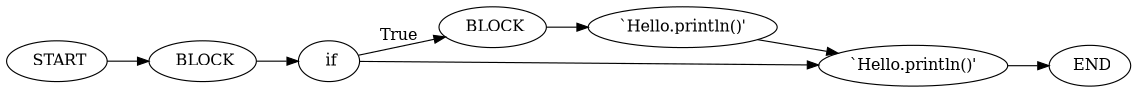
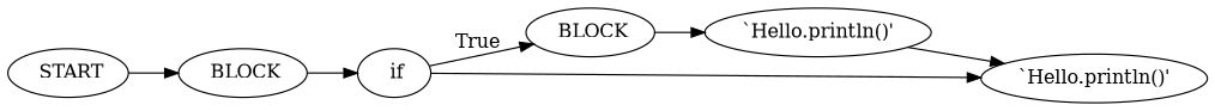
  digraph {
    rankdir=LR
    edge [color=black]
    n1 [label=" START"]
    n2 [label=" BLOCK"]
    n3 [label=" if"]
    n4 [label=" BLOCK"]
    n5 [label="`Hello.println()'"]
    n6 [label="`Hello.println()'"]
-   n7 [label=" END"]
    n1 -> n2
    n2 -> n3
    n3 -> n4 [label=True]
    n3 -> n5
    n4 -> n6
-   n5 -> n7
    n6 -> n5
  }
